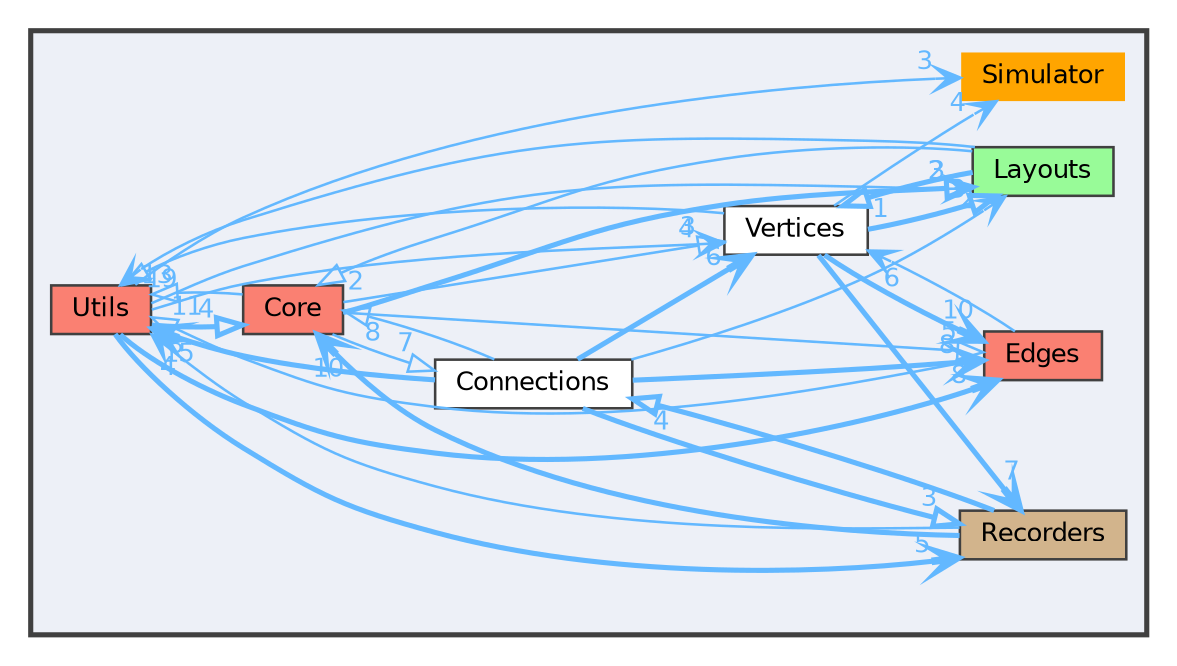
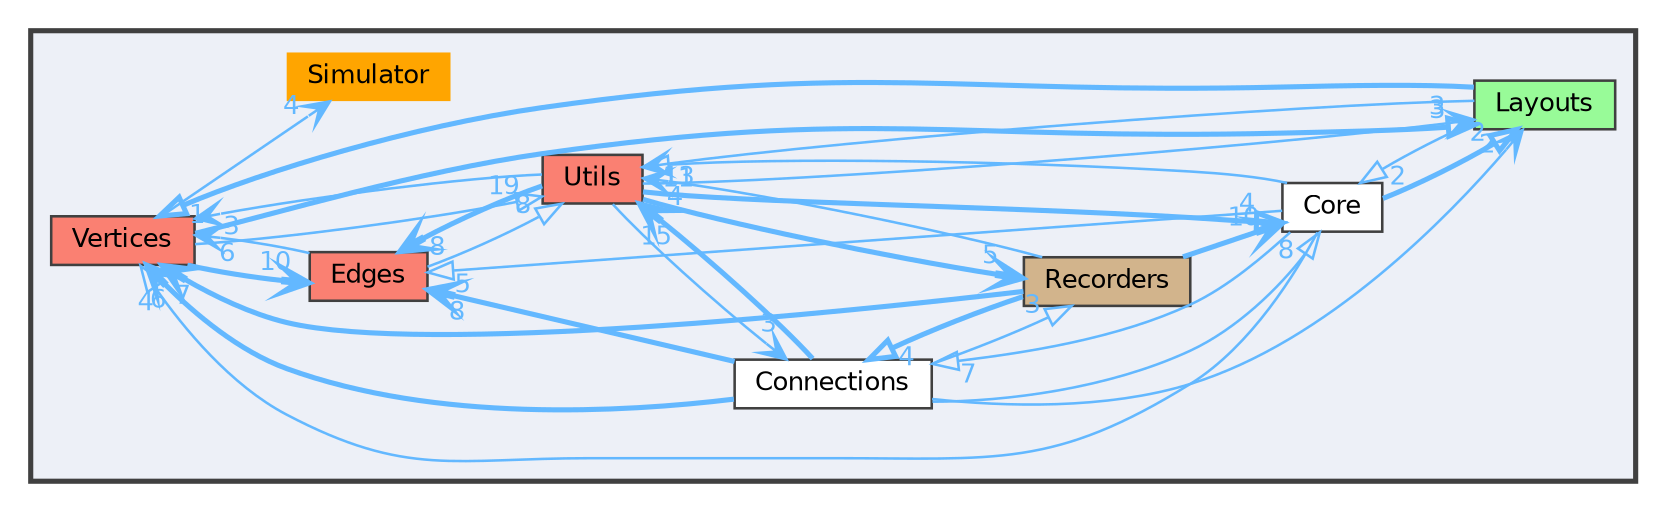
  digraph {
    compound=true
    rankdir=LR
    node [fillcolor=white fontname=Helvetica fontsize=10 shape=box style=filled color=grey25]
    edge [arrowhead=vee color=steelblue1 fontcolor=steelblue1 fontname=Helvetica fontsize=10 headlabel=3 labeldistance=1.5 labelfontname=Helvetica labelfontsize=10 style=solid]
    n1 [fillcolor=orange height=0.2 label=Simulator shape=plaintext width=0.4 color=""]
    n2 [height=0.2 label=Connections width=0.4]
-   n3 [fillcolor=salmon height=0.2 label=Core width=0.4]
+   n3 [height=0.2 label=Core width=0.4]
    n4 [fillcolor=salmon height=0.2 label=Edges width=0.4]
    n5 [fillcolor=palegreen height=0.2 label=Layouts width=0.4]
    n6 [fillcolor=tan height=0.2 label=Recorders width=0.4]
    n7 [fillcolor=salmon height=0.2 label=Utils width=0.4]
-   n8 [height=0.2 label=Vertices width=0.4]
+   n8 [fillcolor=salmon height=0.2 label=Vertices width=0.4]
    subgraph cluster_1 {
      bgcolor="#edf0f7"
      fontname=Helvetica
      fontsize=10
      pencolor=grey25
      style="filled,bold"
      n1
      n2
      n3
      n4
      n5
      n6
      n7
      n8
    }
    n2 -> n3 [arrowhead=onormal headlabel=8]
    n2 -> n4 [headlabel=8 style=bold]
    n2 -> n5 [headlabel=2]
-   n2 -> n6 [arrowhead=onormal style=bold]
+   n2 -> n6 [arrowhead=onormal]
    n2 -> n7 [headlabel=15 style=bold]
    n2 -> n8 [headlabel=6 style=bold]
    n3 -> n2 [arrowhead=onormal headlabel=7]
    n3 -> n4 [arrowhead=onormal headlabel=5]
    n3 -> n5 [arrowhead=onormal headlabel=2 style=bold]
    n3 -> n7 [arrowhead=onormal headlabel=11]
    n3 -> n8 [arrowhead=onormal headlabel=4]
    n4 -> n7 [arrowhead=onormal headlabel=8]
    n4 -> n8 [headlabel=6]
    n5 -> n3 [arrowhead=onormal headlabel=2]
    n5 -> n7 [headlabel=13]
    n5 -> n8 [arrowhead=onormal headlabel=1 style=bold]
    n6 -> n2 [arrowhead=onormal headlabel=4 style=bold]
    n6 -> n3 [headlabel=10 style=bold]
    n6 -> n7 [headlabel=4]
-   n8 -> n6 [headlabel=7 style=bold]
-   n7 -> n1
+   n6 -> n8 [headlabel=7 style=bold]
+   n7 -> n2
    n7 -> n3 [arrowhead=onormal headlabel=4 style=bold]
    n7 -> n4 [headlabel=8 style=bold]
    n7 -> n5
    n7 -> n6 [headlabel=5 style=bold]
    n7 -> n8
    n8 -> n1 [headlabel=4]
    n8 -> n4 [headlabel=10 style=bold]
    n8 -> n5 [arrowhead=onormal style=bold]
    n8 -> n7 [arrowhead=onormal headlabel=19]
  }
